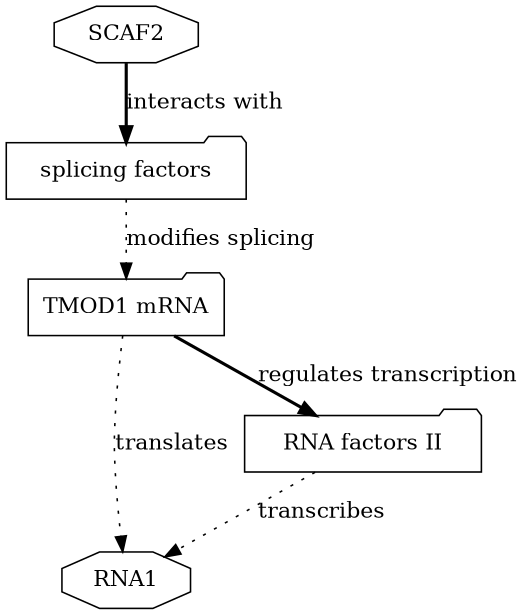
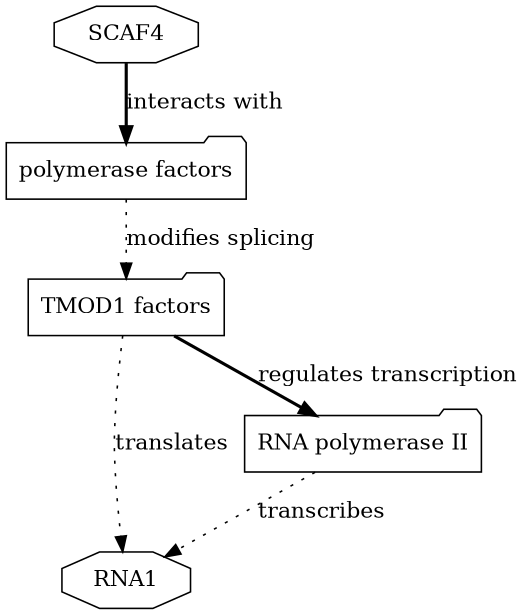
  digraph {
    node [shape=folder]
    edge [probability=0.7 style=dotted]
-   SCAF4 [shape=octagon label=SCAF2]
-   "splicing factors"
+   SCAF4 [shape=octagon]
+   "splicing factors" [label="polymerase factors"]
    n3 [label=RNA1 shape=octagon]
-   "RNA polymerase II" [label="RNA factors II"]
-   "TMOD1 mRNA"
+   "RNA polymerase II"
+   "TMOD1 mRNA" [label="TMOD1 factors"]
    SCAF4 -> "splicing factors" [evidence="PMID: 34567890" label="interacts with" probability=0.6 style=bold]
    "splicing factors" -> "TMOD1 mRNA" [evidence="PMID: 45678901" label="modifies splicing"]
    "RNA polymerase II" -> n3 [evidence="PMID: 23456789" label=transcribes probability=0.8]
    "TMOD1 mRNA" -> n3 [evidence="PMID: 56789012" label=translates probability=0.9]
    "TMOD1 mRNA" -> "RNA polymerase II" [evidence="PMID: 12345678" label="regulates transcription" style=bold]
  }
